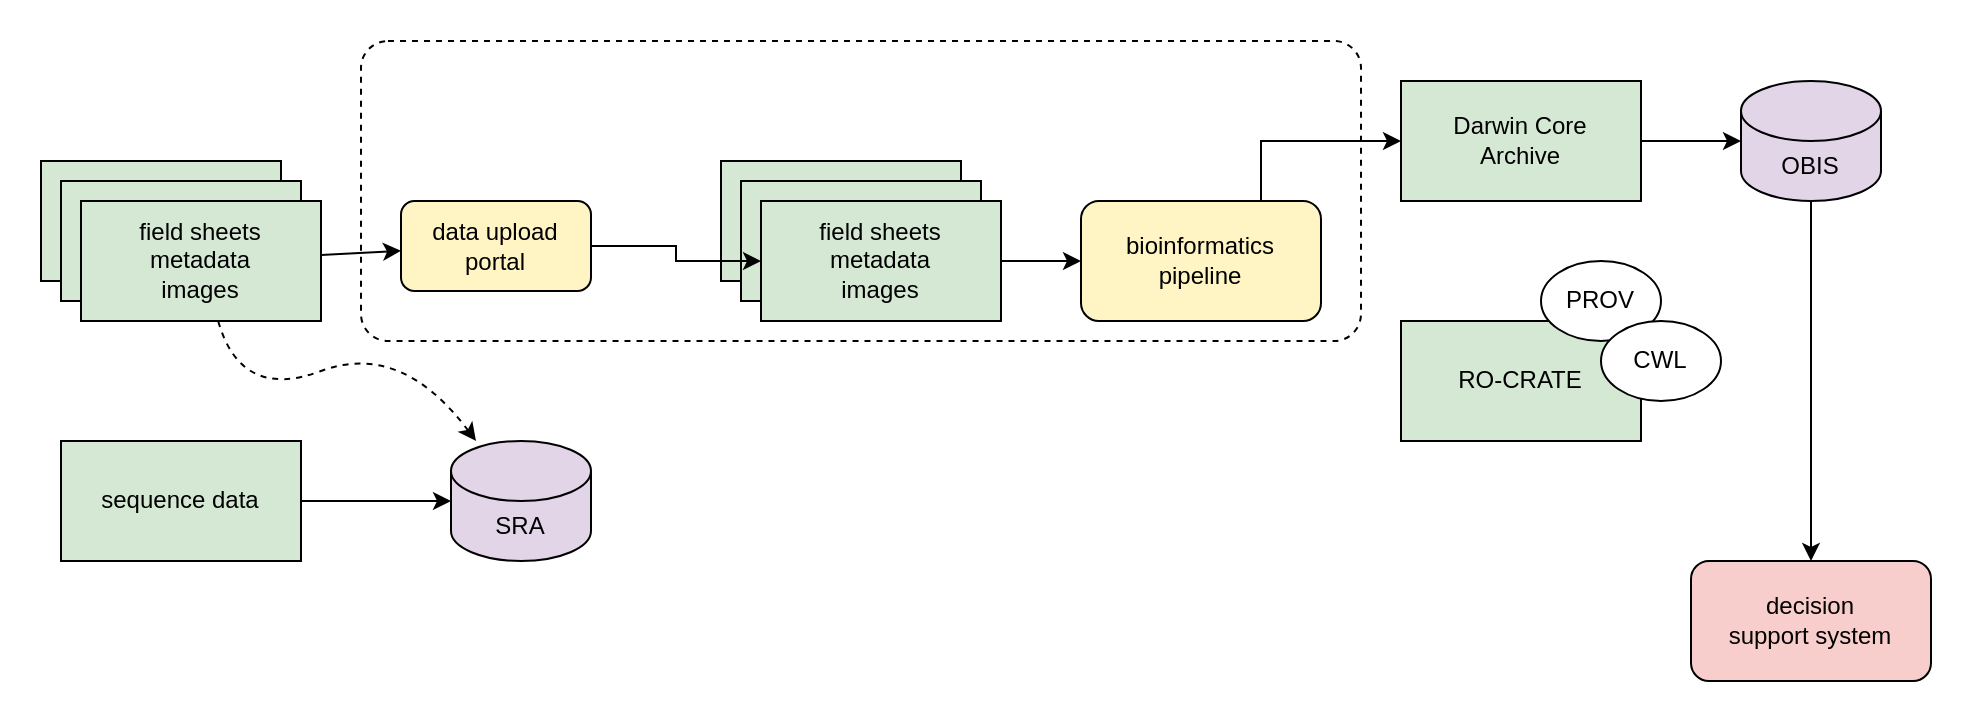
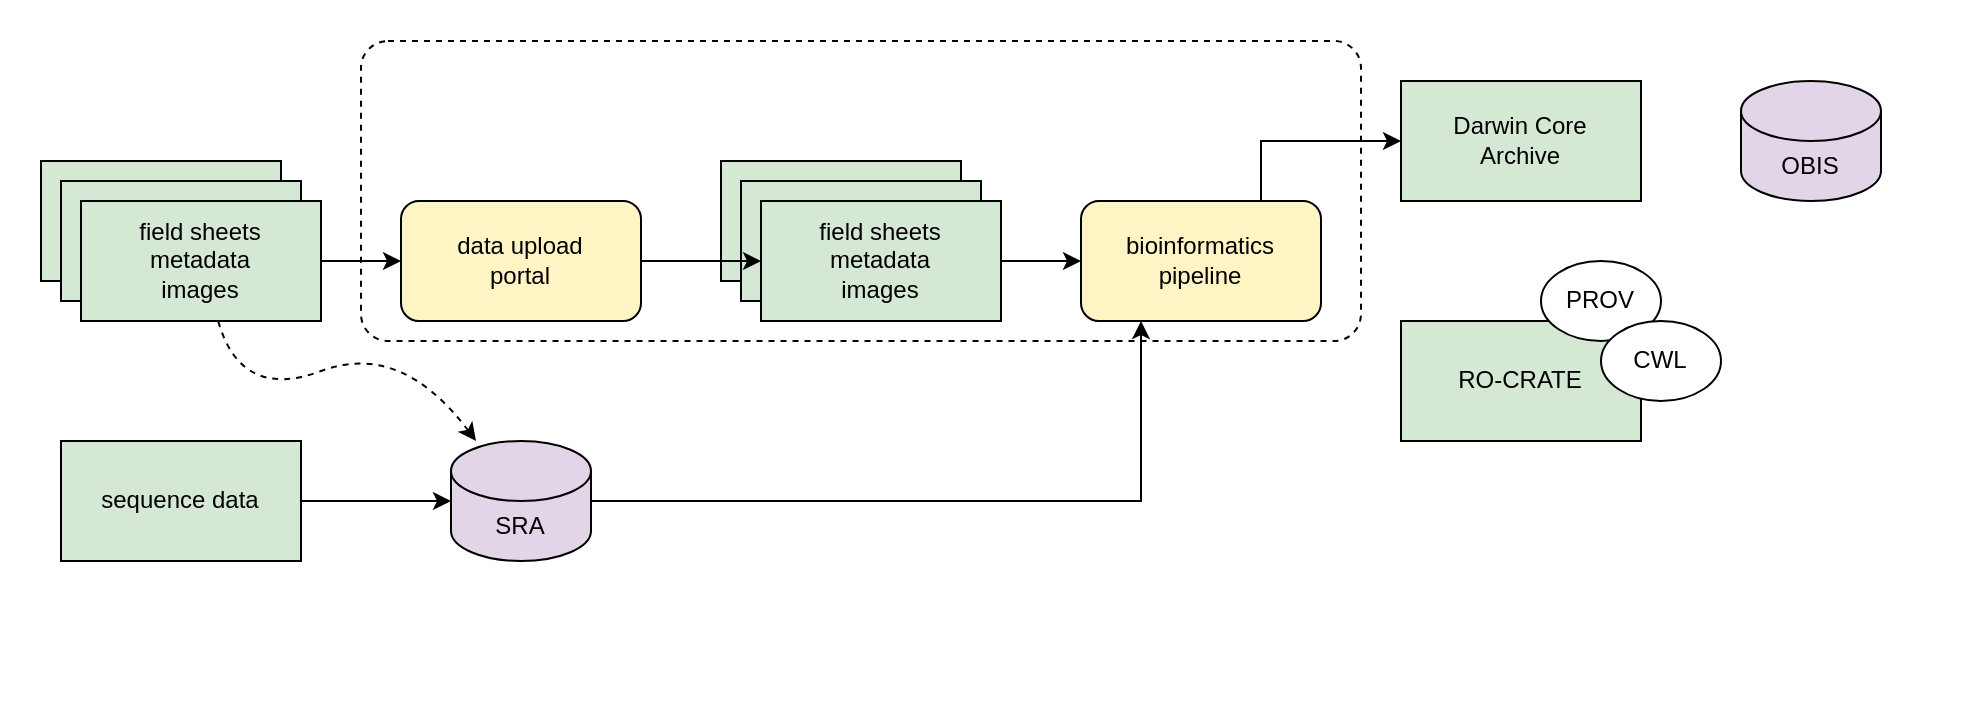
  <mxCell id="0" />
  <mxCell id="1" parent="0" />
  <mxCell id="2" value="" style="rounded=1;whiteSpace=wrap;html=1;dashed=1;fillColor=none;arcSize=9;" vertex="1" parent="1"><mxGeometry x="180" y="20" width="500" height="150" as="geometry" /></mxCell>
  <mxCell id="3" value="" style="rounded=0;whiteSpace=wrap;html=1;align=left;fillColor=#D5E8D4;" vertex="1" parent="1"><mxGeometry x="360" y="80" width="120" height="60" as="geometry" /></mxCell>
  <mxCell id="4" value="" style="rounded=0;whiteSpace=wrap;html=1;align=left;fillColor=#D5E8D4;" vertex="1" parent="1"><mxGeometry x="370" y="90" width="120" height="60" as="geometry" /></mxCell>
  <mxCell id="5" value="field sheets&lt;br&gt;metadata&lt;br&gt;images" style="rounded=0;whiteSpace=wrap;html=1;fillColor=#D5E8D4;" vertex="1" parent="1"><mxGeometry x="380" y="100" width="120" height="60" as="geometry" /></mxCell>
  <mxCell id="6" value="" style="rounded=0;whiteSpace=wrap;html=1;align=left;fillColor=#D5E8D4;" parent="1" vertex="1"><mxGeometry x="20" y="80" width="120" height="60" as="geometry" /></mxCell>
  <mxCell id="7" value="" style="rounded=0;whiteSpace=wrap;html=1;align=left;fillColor=#D5E8D4;" parent="1" vertex="1"><mxGeometry x="30" y="90" width="120" height="60" as="geometry" /></mxCell>
  <mxCell id="8" value="field sheets&lt;br&gt;metadata&lt;br&gt;images" style="rounded=0;whiteSpace=wrap;html=1;fillColor=#D5E8D4;" parent="1" vertex="1"><mxGeometry x="40" y="100" width="120" height="60" as="geometry" /></mxCell>
  <mxCell id="9" value="sequence data" style="rounded=0;whiteSpace=wrap;html=1;fillColor=#D5E8D4;" parent="1" vertex="1"><mxGeometry x="30" y="220" width="120" height="60" as="geometry" /></mxCell>
+ <mxCell id="10" style="edgeStyle=orthogonalEdgeStyle;rounded=0;orthogonalLoop=1;jettySize=auto;html=1;exitX=1;exitY=0.5;exitDx=0;exitDy=0;exitPerimeter=0;entryX=0.25;entryY=1;entryDx=0;entryDy=0;" edge="1" parent="1" source="11" target="22"><mxGeometry relative="1" as="geometry" /></mxCell>
  <mxCell id="11" value="SRA" style="shape=cylinder3;whiteSpace=wrap;html=1;boundedLbl=1;backgroundOutline=1;size=15;fillColor=#E1D5E7;" parent="1" vertex="1"><mxGeometry x="225" y="220" width="70" height="60" as="geometry" /></mxCell>
  <mxCell id="12" value="" style="endArrow=classic;html=1;rounded=0;" parent="1" source="9" target="11" edge="1"><mxGeometry width="50" height="50" relative="1" as="geometry"><mxPoint x="20" y="300" as="sourcePoint" /><mxPoint x="70" y="250" as="targetPoint" /></mxGeometry></mxCell>
  <mxCell id="13" value="" style="curved=1;endArrow=classic;html=1;rounded=0;dashed=1;" parent="1" source="8" target="11" edge="1"><mxGeometry width="50" height="50" relative="1" as="geometry"><mxPoint x="210" y="390" as="sourcePoint" /><mxPoint x="260" y="340" as="targetPoint" /><Array as="points"><mxPoint x="120" y="200" /><mxPoint x="200" y="170" /></Array></mxGeometry></mxCell>
  <mxCell id="14" style="edgeStyle=orthogonalEdgeStyle;rounded=0;orthogonalLoop=1;jettySize=auto;html=1;exitX=1;exitY=0.5;exitDx=0;exitDy=0;entryX=0;entryY=0.5;entryDx=0;entryDy=0;" edge="1" parent="1" source="15" target="5"><mxGeometry relative="1" as="geometry" /></mxCell>
- <mxCell id="15" value="data upload&lt;br&gt;portal" style="rounded=1;whiteSpace=wrap;html=1;fillColor=#FFF4C3;" parent="1" vertex="1"><mxGeometry x="200" y="100" width="95" height="45" as="geometry" /></mxCell>
+ <mxCell id="15" value="data upload&lt;br&gt;portal" style="rounded=1;whiteSpace=wrap;html=1;fillColor=#FFF4C3;" parent="1" vertex="1"><mxGeometry x="200" y="100" width="120" height="60" as="geometry" /></mxCell>
  <mxCell id="16" value="" style="endArrow=classic;html=1;rounded=0;" parent="1" source="8" target="15" edge="1"><mxGeometry width="50" height="50" relative="1" as="geometry"><mxPoint x="170" y="170" as="sourcePoint" /><mxPoint x="220" y="120" as="targetPoint" /></mxGeometry></mxCell>
  <mxCell id="17" value="RO-CRATE" style="rounded=0;whiteSpace=wrap;html=1;fillColor=#D5E8D4;" parent="1" vertex="1"><mxGeometry x="700" y="160" width="120" height="60" as="geometry" /></mxCell>
  <mxCell id="18" value="Darwin Core&lt;br&gt;Archive" style="rounded=0;whiteSpace=wrap;html=1;fillColor=#D5E8D4;" parent="1" vertex="1"><mxGeometry x="700" y="40" width="120" height="60" as="geometry" /></mxCell>
  <mxCell id="19" value="PROV" style="ellipse;whiteSpace=wrap;html=1;" parent="1" vertex="1"><mxGeometry x="770" y="130" width="60" height="40" as="geometry" /></mxCell>
  <mxCell id="20" value="CWL" style="ellipse;whiteSpace=wrap;html=1;" parent="1" vertex="1"><mxGeometry x="800" y="160" width="60" height="40" as="geometry" /></mxCell>
  <mxCell id="21" style="edgeStyle=orthogonalEdgeStyle;rounded=0;orthogonalLoop=1;jettySize=auto;html=1;exitX=0.75;exitY=0;exitDx=0;exitDy=0;entryX=0;entryY=0.5;entryDx=0;entryDy=0;" edge="1" parent="1" source="22" target="18"><mxGeometry relative="1" as="geometry" /></mxCell>
  <mxCell id="22" value="bioinformatics&lt;br&gt;pipeline" style="rounded=1;whiteSpace=wrap;html=1;fillColor=#FFF4C3;" parent="1" vertex="1"><mxGeometry x="540" y="100" width="120" height="60" as="geometry" /></mxCell>
- <mxCell id="23" style="edgeStyle=orthogonalEdgeStyle;rounded=0;orthogonalLoop=1;jettySize=auto;html=1;exitX=0.5;exitY=1;exitDx=0;exitDy=0;exitPerimeter=0;entryX=0.5;entryY=0;entryDx=0;entryDy=0;" edge="1" parent="1" source="24" target="27"><mxGeometry relative="1" as="geometry" /></mxCell>
  <mxCell id="24" value="OBIS" style="shape=cylinder3;whiteSpace=wrap;html=1;boundedLbl=1;backgroundOutline=1;size=15;fillColor=#E1D5E7;" parent="1" vertex="1"><mxGeometry x="870" y="40" width="70" height="60" as="geometry" /></mxCell>
- <mxCell id="25" value="" style="endArrow=classic;html=1;rounded=0;" parent="1" source="18" target="24" edge="1"><mxGeometry width="50" height="50" relative="1" as="geometry"><mxPoint x="630" y="114.286" as="sourcePoint" /><mxPoint x="710" y="80" as="targetPoint" /></mxGeometry></mxCell>
  <mxCell id="26" style="edgeStyle=orthogonalEdgeStyle;rounded=0;orthogonalLoop=1;jettySize=auto;html=1;exitX=1;exitY=0.5;exitDx=0;exitDy=0;entryX=0;entryY=0.5;entryDx=0;entryDy=0;" edge="1" parent="1" source="5" target="22"><mxGeometry relative="1" as="geometry" /></mxCell>
- <mxCell id="27" value="decision&lt;br&gt;support system" style="rounded=1;whiteSpace=wrap;html=1;fillColor=#F8CECC;" vertex="1" parent="1"><mxGeometry x="845" y="280" width="120" height="60" as="geometry" /></mxCell>
